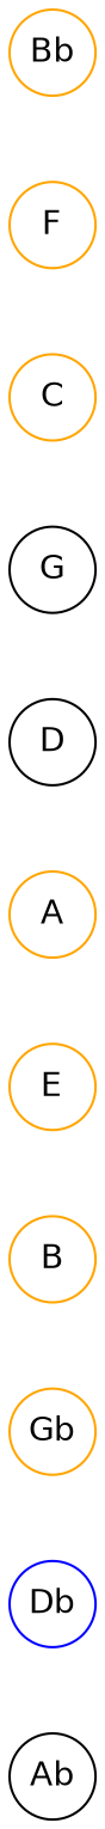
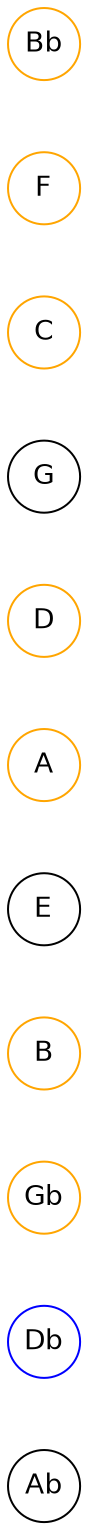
  graph {
    mindist=.1
    node [color=orange fontname=Helvetica margin=0 shape=circle]
    edge [style=invis]
-   E
+   E [color=black]
    B
    Gb
    Db [color=blue]
    Ab [color=""]
    Bb
    F
    C
    G [color=""]
-   D [color=black]
+   D
    A
    subgraph sub_1 {
      E
      B
      Gb
      Db
      Ab
      Bb
      F
      C
      G
      D
      A
    }
    E -- B
    B -- Gb
    Gb -- Db
    Db -- Ab
    Bb -- F
    F -- C
    C -- G
    G -- D
    D -- A
    A -- E
  }
